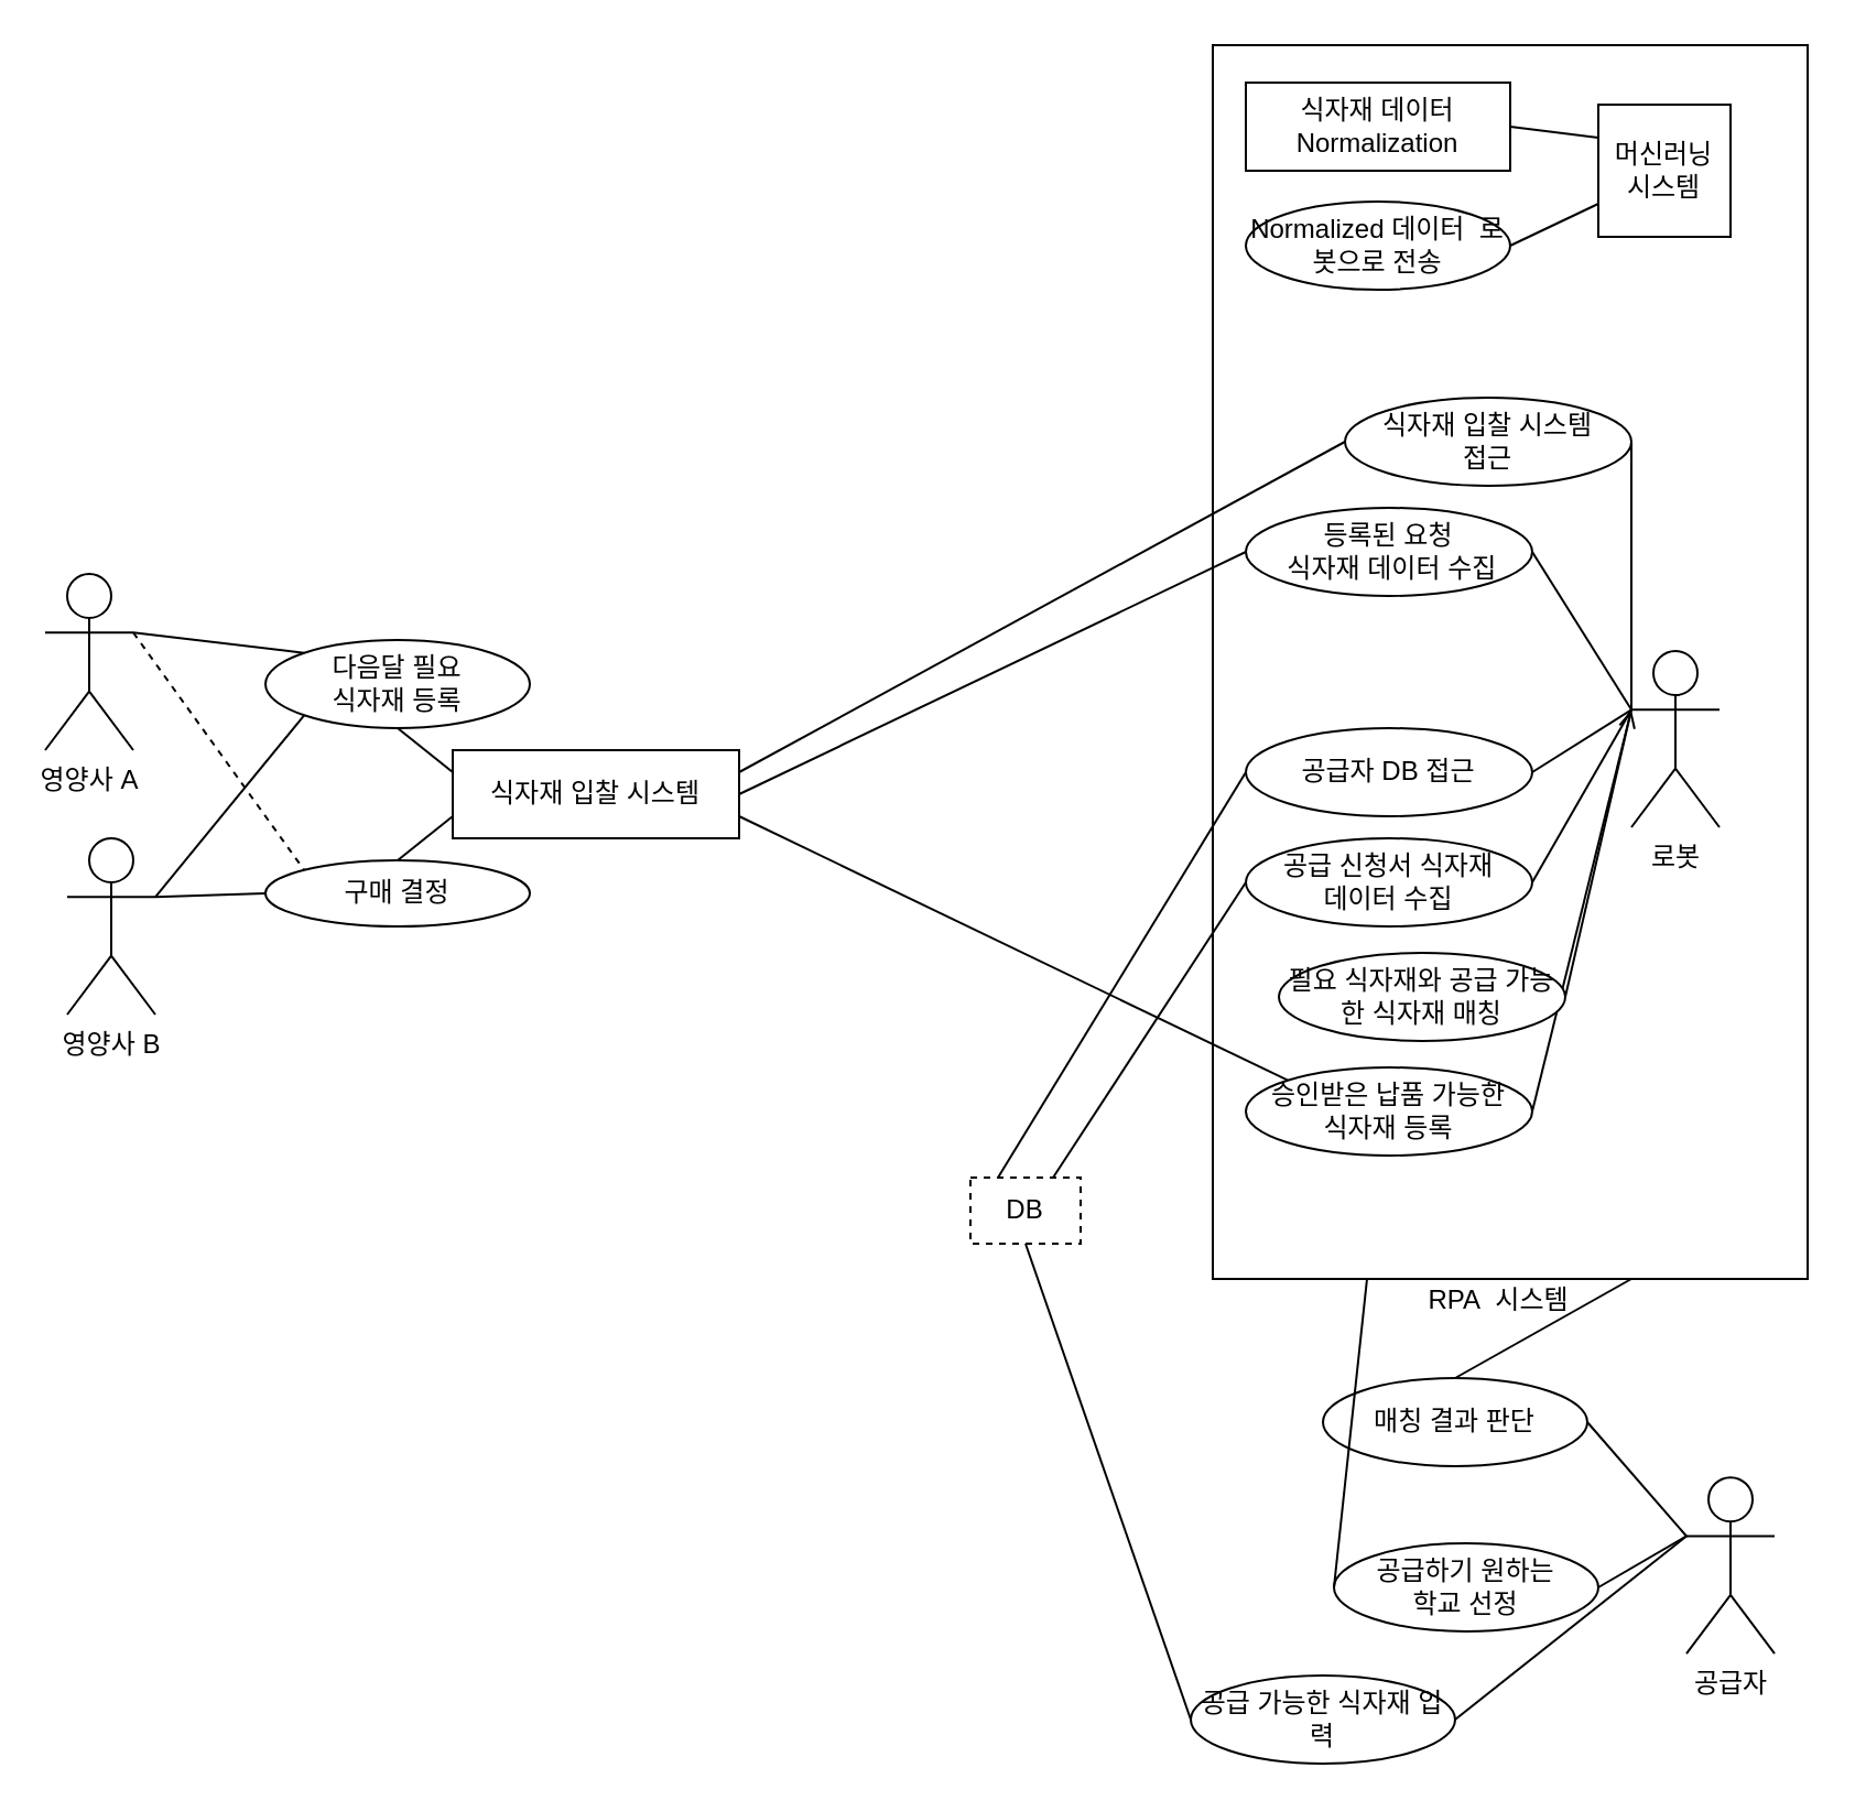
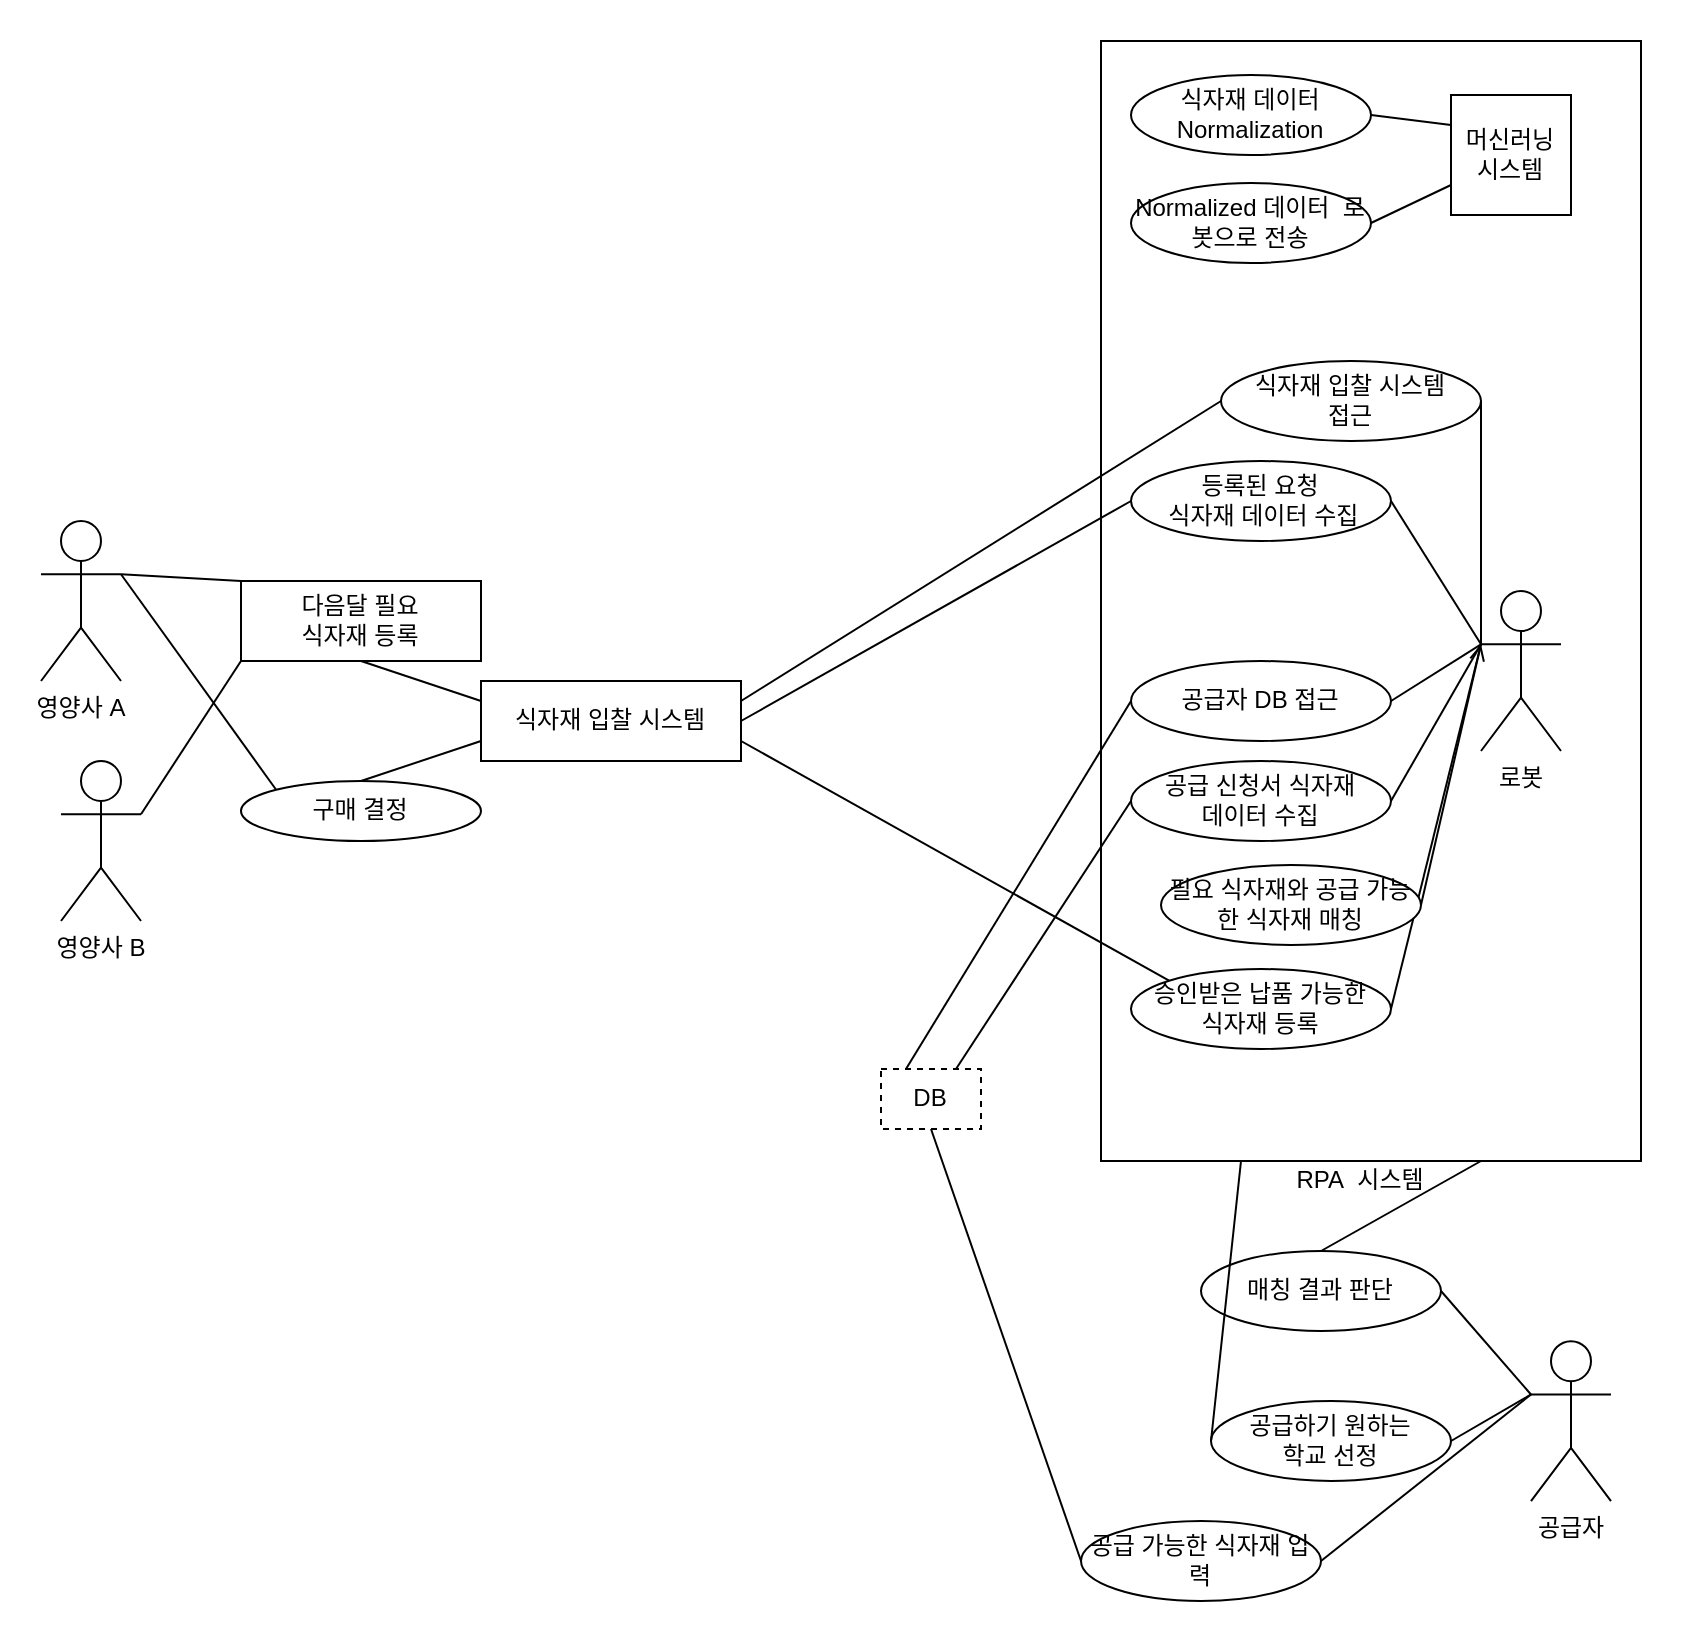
  <mxCell id="0" />
  <mxCell id="1" parent="0" />
  <mxCell id="2" value="" style="rounded=0;whiteSpace=wrap;html=1;" parent="1" vertex="1"><mxGeometry x="550" y="20" width="270" height="560" as="geometry" /></mxCell>
  <mxCell id="3" value="영양사 B" style="shape=umlActor;verticalLabelPosition=bottom;labelBackgroundColor=#ffffff;verticalAlign=top;html=1;outlineConnect=0;" parent="1" vertex="1"><mxGeometry x="30" y="380" width="40" height="80" as="geometry" /></mxCell>
- <mxCell id="4" value="식자재 입찰 시스템" style="rounded=0;whiteSpace=wrap;html=1;" parent="1" vertex="1"><mxGeometry x="205" y="340" width="130" height="40" as="geometry" /></mxCell>
+ <mxCell id="4" value="식자재 입찰 시스템" style="rounded=0;whiteSpace=wrap;html=1;" parent="1" vertex="1"><mxGeometry x="240" y="340" width="130" height="40" as="geometry" /></mxCell>
  <mxCell id="5" value="승인받은 납품 가능한 &lt;br&gt;식자재 등록" style="ellipse;whiteSpace=wrap;html=1;" parent="1" vertex="1"><mxGeometry x="565" y="484" width="130" height="40" as="geometry" /></mxCell>
  <mxCell id="6" value="Normalized 데이터&amp;nbsp; 로봇으로 전송" style="ellipse;whiteSpace=wrap;html=1;" parent="1" vertex="1"><mxGeometry x="565" y="91" width="120" height="40" as="geometry" /></mxCell>
  <mxCell id="7" value="등록된 요청&lt;br&gt;&amp;nbsp;식자재 데이터 수집" style="ellipse;whiteSpace=wrap;html=1;" parent="1" vertex="1"><mxGeometry x="565" y="230" width="130" height="40" as="geometry" /></mxCell>
- <mxCell id="8" value="식자재 데이터Normalization" style="whiteSpace=wrap;html=1;rounded=0;" parent="1" vertex="1"><mxGeometry x="565" y="37" width="120" height="40" as="geometry" /></mxCell>
- <mxCell id="9" value="다음달 필요&lt;br&gt;식자재 등록" style="ellipse;whiteSpace=wrap;html=1;" parent="1" vertex="1"><mxGeometry x="120" y="290" width="120" height="40" as="geometry" /></mxCell>
+ <mxCell id="8" value="식자재 데이터Normalization" style="ellipse;whiteSpace=wrap;html=1;" parent="1" vertex="1"><mxGeometry x="565" y="37" width="120" height="40" as="geometry" /></mxCell>
+ <mxCell id="9" value="다음달 필요&lt;br&gt;식자재 등록" style="whiteSpace=wrap;html=1;rounded=0;" parent="1" vertex="1"><mxGeometry x="120" y="290" width="120" height="40" as="geometry" /></mxCell>
  <mxCell id="10" value="" style="endArrow=none;html=1;entryX=0;entryY=1;entryDx=0;entryDy=0;exitX=1;exitY=0.333;exitDx=0;exitDy=0;exitPerimeter=0;" parent="1" source="3" target="9" edge="1"><mxGeometry width="50" height="50" relative="1" as="geometry"><mxPoint x="120" y="460" as="sourcePoint" /><mxPoint x="210" y="410" as="targetPoint" /></mxGeometry></mxCell>
  <mxCell id="11" value="영양사 A" style="shape=umlActor;verticalLabelPosition=bottom;labelBackgroundColor=#ffffff;verticalAlign=top;html=1;outlineConnect=0;" parent="1" vertex="1"><mxGeometry x="20" y="260" width="40" height="80" as="geometry" /></mxCell>
  <mxCell id="12" value="" style="endArrow=none;html=1;entryX=0;entryY=0;entryDx=0;entryDy=0;exitX=1;exitY=0.333;exitDx=0;exitDy=0;exitPerimeter=0;" parent="1" source="11" target="9" edge="1"><mxGeometry width="50" height="50" relative="1" as="geometry"><mxPoint x="130" y="456.667" as="sourcePoint" /><mxPoint x="187.574" y="364.142" as="targetPoint" /></mxGeometry></mxCell>
  <mxCell id="13" value="로봇" style="shape=umlActor;verticalLabelPosition=bottom;labelBackgroundColor=#ffffff;verticalAlign=top;html=1;outlineConnect=0;" parent="1" vertex="1"><mxGeometry x="740" y="295" width="40" height="80" as="geometry" /></mxCell>
  <mxCell id="14" value="" style="endArrow=none;html=1;entryX=0;entryY=0.333;entryDx=0;entryDy=0;exitX=1;exitY=0.5;exitDx=0;exitDy=0;entryPerimeter=0;" parent="1" source="7" target="13" edge="1"><mxGeometry width="50" height="50" relative="1" as="geometry"><mxPoint x="620" y="340.167" as="sourcePoint" /><mxPoint x="677.574" y="459.358" as="targetPoint" /></mxGeometry></mxCell>
  <mxCell id="15" value="" style="endArrow=none;html=1;entryX=0;entryY=0.75;entryDx=0;entryDy=0;exitX=1;exitY=0.5;exitDx=0;exitDy=0;" parent="1" source="6" target="29" edge="1"><mxGeometry width="50" height="50" relative="1" as="geometry"><mxPoint x="615" y="-163" as="sourcePoint" /><mxPoint x="725" y="53.667" as="targetPoint" /></mxGeometry></mxCell>
  <mxCell id="16" value="" style="endArrow=open;html=1;entryX=0;entryY=0.333;entryDx=0;entryDy=0;exitX=1;exitY=0.5;exitDx=0;exitDy=0;entryPerimeter=0;" parent="1" source="5" target="13" edge="1"><mxGeometry width="50" height="50" relative="1" as="geometry"><mxPoint x="610" y="340" as="sourcePoint" /><mxPoint x="730" y="386.667" as="targetPoint" /></mxGeometry></mxCell>
  <mxCell id="17" value="" style="endArrow=none;html=1;exitX=1;exitY=0.5;exitDx=0;exitDy=0;entryX=0;entryY=0.25;entryDx=0;entryDy=0;" parent="1" source="8" target="29" edge="1"><mxGeometry width="50" height="50" relative="1" as="geometry"><mxPoint x="615" y="117" as="sourcePoint" /><mxPoint x="725" y="53.667" as="targetPoint" /></mxGeometry></mxCell>
  <mxCell id="18" value="공급자" style="shape=umlActor;verticalLabelPosition=bottom;labelBackgroundColor=#ffffff;verticalAlign=top;html=1;outlineConnect=0;" parent="1" vertex="1"><mxGeometry x="765" y="670.1" width="40" height="80" as="geometry" /></mxCell>
  <mxCell id="19" value="공급 가능한 식자재 입력" style="ellipse;whiteSpace=wrap;html=1;" parent="1" vertex="1"><mxGeometry x="540" y="760" width="120" height="40" as="geometry" /></mxCell>
  <mxCell id="20" value="" style="endArrow=none;html=1;exitX=0.5;exitY=1;exitDx=0;exitDy=0;entryX=0;entryY=0.25;entryDx=0;entryDy=0;" parent="1" source="9" target="4" edge="1"><mxGeometry width="50" height="50" relative="1" as="geometry"><mxPoint x="255" y="410" as="sourcePoint" /><mxPoint x="305" y="360" as="targetPoint" /></mxGeometry></mxCell>
  <mxCell id="21" value="" style="endArrow=none;html=1;exitX=0.25;exitY=0;exitDx=0;exitDy=0;entryX=0;entryY=0.5;entryDx=0;entryDy=0;" parent="1" source="34" target="30" edge="1"><mxGeometry width="50" height="50" relative="1" as="geometry"><mxPoint x="498" y="577.5" as="sourcePoint" /><mxPoint x="548" y="527.5" as="targetPoint" /></mxGeometry></mxCell>
  <mxCell id="22" value="" style="endArrow=none;html=1;exitX=1;exitY=0.5;exitDx=0;exitDy=0;entryX=0;entryY=0.333;entryDx=0;entryDy=0;entryPerimeter=0;" parent="1" source="19" target="18" edge="1"><mxGeometry width="50" height="50" relative="1" as="geometry"><mxPoint x="620" y="700" as="sourcePoint" /><mxPoint x="650" y="392.5" as="targetPoint" /></mxGeometry></mxCell>
  <mxCell id="23" value="구매 결정" style="ellipse;whiteSpace=wrap;html=1;" parent="1" vertex="1"><mxGeometry x="120" y="390" width="120" height="30" as="geometry" /></mxCell>
- <mxCell id="24" value="" style="endArrow=none;html=1;exitX=1;exitY=0.333;exitDx=0;exitDy=0;exitPerimeter=0;entryX=0;entryY=0.5;entryDx=0;entryDy=0;" parent="1" source="3" target="23" edge="1"><mxGeometry width="50" height="50" relative="1" as="geometry"><mxPoint x="150" y="484" as="sourcePoint" /><mxPoint x="200" y="434" as="targetPoint" /></mxGeometry></mxCell>
- <mxCell id="25" value="" style="endArrow=none;html=1;entryX=0;entryY=0;entryDx=0;entryDy=0;exitX=1;exitY=0.333;exitDx=0;exitDy=0;exitPerimeter=0;dashed=1;" parent="1" source="11" target="23" edge="1"><mxGeometry width="50" height="50" relative="1" as="geometry"><mxPoint x="120" y="210" as="sourcePoint" /><mxPoint x="130" y="315" as="targetPoint" /></mxGeometry></mxCell>
+ <mxCell id="25" value="" style="endArrow=none;html=1;entryX=0;entryY=0;entryDx=0;entryDy=0;exitX=1;exitY=0.333;exitDx=0;exitDy=0;exitPerimeter=0;" parent="1" source="11" target="23" edge="1"><mxGeometry width="50" height="50" relative="1" as="geometry"><mxPoint x="120" y="210" as="sourcePoint" /><mxPoint x="130" y="315" as="targetPoint" /></mxGeometry></mxCell>
  <mxCell id="26" value="" style="endArrow=none;html=1;entryX=0;entryY=0.75;entryDx=0;entryDy=0;exitX=0.5;exitY=0;exitDx=0;exitDy=0;" parent="1" source="23" target="4" edge="1"><mxGeometry width="50" height="50" relative="1" as="geometry"><mxPoint x="130" y="456.667" as="sourcePoint" /><mxPoint x="187.574" y="244.142" as="targetPoint" /></mxGeometry></mxCell>
  <mxCell id="27" value="" style="endArrow=none;html=1;exitX=0.5;exitY=1;exitDx=0;exitDy=0;entryX=0;entryY=0.5;entryDx=0;entryDy=0;" parent="1" source="34" target="19" edge="1"><mxGeometry width="50" height="50" relative="1" as="geometry"><mxPoint x="480" y="510" as="sourcePoint" /><mxPoint x="530" y="460" as="targetPoint" /></mxGeometry></mxCell>
  <mxCell id="28" value="RPA&amp;nbsp; 시스템" style="text;html=1;strokeColor=none;fillColor=none;align=center;verticalAlign=middle;whiteSpace=wrap;rounded=0;" parent="1" vertex="1"><mxGeometry x="560" y="580" width="240" height="20" as="geometry" /></mxCell>
  <mxCell id="29" value="머신러닝 시스템" style="rounded=0;whiteSpace=wrap;html=1;" parent="1" vertex="1"><mxGeometry x="725" y="47" width="60" height="60" as="geometry" /></mxCell>
  <mxCell id="30" value="공급자 DB 접근" style="ellipse;whiteSpace=wrap;html=1;" parent="1" vertex="1"><mxGeometry x="565" y="330" width="130" height="40" as="geometry" /></mxCell>
  <mxCell id="31" value="" style="endArrow=none;html=1;exitX=1;exitY=0.5;exitDx=0;exitDy=0;entryX=0;entryY=0.333;entryDx=0;entryDy=0;entryPerimeter=0;" parent="1" source="30" target="13" edge="1"><mxGeometry width="50" height="50" relative="1" as="geometry"><mxPoint x="680" y="560" as="sourcePoint" /><mxPoint x="730" y="510" as="targetPoint" /></mxGeometry></mxCell>
  <mxCell id="32" value="공급 신청서 식자재 &lt;br&gt;데이터 수집" style="ellipse;whiteSpace=wrap;html=1;" parent="1" vertex="1"><mxGeometry x="565" y="380" width="130" height="40" as="geometry" /></mxCell>
  <mxCell id="33" value="식자재 입찰 시스템 &lt;br&gt;접근" style="ellipse;whiteSpace=wrap;html=1;" parent="1" vertex="1"><mxGeometry x="610" y="180" width="130" height="40" as="geometry" /></mxCell>
  <mxCell id="34" value="DB" style="rounded=0;whiteSpace=wrap;html=1;dashed=1;" parent="1" vertex="1"><mxGeometry x="440" y="534" width="50" height="30" as="geometry" /></mxCell>
  <mxCell id="35" value="" style="endArrow=none;html=1;exitX=1;exitY=0.25;exitDx=0;exitDy=0;entryX=0;entryY=0.5;entryDx=0;entryDy=0;" parent="1" source="4" target="33" edge="1"><mxGeometry width="50" height="50" relative="1" as="geometry"><mxPoint x="255" y="453" as="sourcePoint" /><mxPoint x="405" y="360" as="targetPoint" /></mxGeometry></mxCell>
  <mxCell id="36" value="필요 식자재와 공급 가능한 식자재 매칭" style="ellipse;whiteSpace=wrap;html=1;" parent="1" vertex="1"><mxGeometry x="580" y="432" width="130" height="40" as="geometry" /></mxCell>
  <mxCell id="37" value="매칭 결과 판단" style="ellipse;whiteSpace=wrap;html=1;" parent="1" vertex="1"><mxGeometry x="600" y="625" width="120" height="40" as="geometry" /></mxCell>
  <mxCell id="38" value="" style="endArrow=none;html=1;exitX=0.75;exitY=0;exitDx=0;exitDy=0;entryX=0.5;entryY=0;entryDx=0;entryDy=0;" parent="1" source="28" target="37" edge="1"><mxGeometry width="50" height="50" relative="1" as="geometry"><mxPoint x="495" y="494" as="sourcePoint" /><mxPoint x="575" y="720" as="targetPoint" /></mxGeometry></mxCell>
  <mxCell id="39" value="" style="endArrow=none;html=1;exitX=1;exitY=0.5;exitDx=0;exitDy=0;entryX=0;entryY=0.333;entryDx=0;entryDy=0;entryPerimeter=0;" parent="1" source="37" target="18" edge="1"><mxGeometry width="50" height="50" relative="1" as="geometry"><mxPoint x="505" y="504" as="sourcePoint" /><mxPoint x="585" y="730" as="targetPoint" /></mxGeometry></mxCell>
  <mxCell id="40" value="" style="endArrow=none;html=1;exitX=0.75;exitY=0;exitDx=0;exitDy=0;entryX=0;entryY=0.5;entryDx=0;entryDy=0;" parent="1" source="34" target="32" edge="1"><mxGeometry width="50" height="50" relative="1" as="geometry"><mxPoint x="507.5" y="464" as="sourcePoint" /><mxPoint x="575" y="360" as="targetPoint" /></mxGeometry></mxCell>
  <mxCell id="41" value="공급하기 원하는 &lt;br&gt;학교 선정" style="ellipse;whiteSpace=wrap;html=1;" parent="1" vertex="1"><mxGeometry x="605" y="700" width="120" height="40" as="geometry" /></mxCell>
  <mxCell id="42" value="" style="endArrow=none;html=1;entryX=0;entryY=0.333;entryDx=0;entryDy=0;entryPerimeter=0;exitX=1;exitY=0.5;exitDx=0;exitDy=0;" parent="1" source="41" target="18" edge="1"><mxGeometry width="50" height="50" relative="1" as="geometry"><mxPoint x="570" y="720" as="sourcePoint" /><mxPoint x="720" y="680" as="targetPoint" /></mxGeometry></mxCell>
  <mxCell id="43" value="" style="endArrow=none;html=1;entryX=0;entryY=0.5;entryDx=0;entryDy=0;" parent="1" target="41" edge="1"><mxGeometry width="50" height="50" relative="1" as="geometry"><mxPoint x="620" y="580" as="sourcePoint" /><mxPoint x="70" y="820" as="targetPoint" /></mxGeometry></mxCell>
  <mxCell id="44" value="" style="endArrow=none;html=1;exitX=1;exitY=0.5;exitDx=0;exitDy=0;entryX=0;entryY=0.5;entryDx=0;entryDy=0;" parent="1" source="4" target="7" edge="1"><mxGeometry width="50" height="50" relative="1" as="geometry"><mxPoint x="410" y="390" as="sourcePoint" /><mxPoint x="500" y="320" as="targetPoint" /></mxGeometry></mxCell>
  <mxCell id="45" value="" style="endArrow=none;html=1;exitX=1;exitY=0.75;exitDx=0;exitDy=0;entryX=0;entryY=0;entryDx=0;entryDy=0;" parent="1" source="4" target="5" edge="1"><mxGeometry width="50" height="50" relative="1" as="geometry"><mxPoint x="390" y="380" as="sourcePoint" /><mxPoint x="585" y="220" as="targetPoint" /></mxGeometry></mxCell>
  <mxCell id="46" value="" style="endArrow=none;html=1;exitX=1;exitY=0.5;exitDx=0;exitDy=0;entryX=0;entryY=0.333;entryDx=0;entryDy=0;entryPerimeter=0;" parent="1" source="36" target="13" edge="1"><mxGeometry width="50" height="50" relative="1" as="geometry"><mxPoint x="705" y="360" as="sourcePoint" /><mxPoint x="740" y="330" as="targetPoint" /></mxGeometry></mxCell>
  <mxCell id="47" value="" style="endArrow=none;html=1;exitX=1;exitY=0.5;exitDx=0;exitDy=0;entryX=0;entryY=0.333;entryDx=0;entryDy=0;entryPerimeter=0;" parent="1" source="32" target="13" edge="1"><mxGeometry width="50" height="50" relative="1" as="geometry"><mxPoint x="715" y="370" as="sourcePoint" /><mxPoint x="760" y="341.667" as="targetPoint" /></mxGeometry></mxCell>
  <mxCell id="48" value="" style="endArrow=none;html=1;exitX=1;exitY=0.5;exitDx=0;exitDy=0;entryX=0;entryY=0.333;entryDx=0;entryDy=0;entryPerimeter=0;" parent="1" source="33" target="13" edge="1"><mxGeometry width="50" height="50" relative="1" as="geometry"><mxPoint x="725" y="380" as="sourcePoint" /><mxPoint x="770" y="351.667" as="targetPoint" /></mxGeometry></mxCell>
